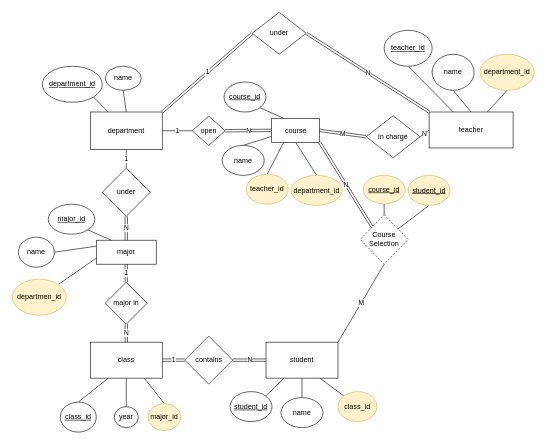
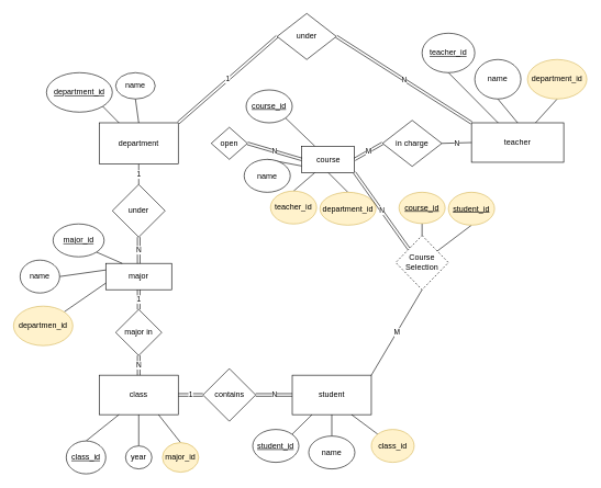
  <mxCell id="0" />
  <mxCell id="1" parent="0" />
  <mxCell id="2" value="student" style="rounded=0;whiteSpace=wrap;html=1;" parent="1" vertex="1"><mxGeometry x="443" y="570" width="120" height="60" as="geometry" /></mxCell>
  <mxCell id="3" value="teacher" style="rounded=0;whiteSpace=wrap;html=1;" parent="1" vertex="1"><mxGeometry x="715" y="186.25" width="140" height="60" as="geometry" /></mxCell>
  <mxCell id="4" value="class" style="rounded=0;whiteSpace=wrap;html=1;" parent="1" vertex="1"><mxGeometry x="150" y="570" width="120" height="60" as="geometry" /></mxCell>
  <mxCell id="5" style="edgeStyle=none;rounded=0;orthogonalLoop=1;jettySize=auto;html=1;exitX=1;exitY=0;exitDx=0;exitDy=0;entryX=0.25;entryY=1;entryDx=0;entryDy=0;endArrow=none;endFill=0;" parent="1" source="6" target="2" edge="1"><mxGeometry relative="1" as="geometry" /></mxCell>
  <mxCell id="6" value="student_id" style="ellipse;whiteSpace=wrap;html=1;fontStyle=4;" parent="1" vertex="1"><mxGeometry x="383" y="652.5" width="70" height="50" as="geometry" /></mxCell>
  <mxCell id="7" style="edgeStyle=none;rounded=0;orthogonalLoop=1;jettySize=auto;html=1;exitX=0.5;exitY=0;exitDx=0;exitDy=0;entryX=0.5;entryY=1;entryDx=0;entryDy=0;endArrow=none;endFill=0;" parent="1" source="8" target="2" edge="1"><mxGeometry relative="1" as="geometry" /></mxCell>
  <mxCell id="8" value="name" style="ellipse;whiteSpace=wrap;html=1;" parent="1" vertex="1"><mxGeometry x="468" y="662.5" width="70" height="50" as="geometry" /></mxCell>
  <mxCell id="9" style="edgeStyle=none;rounded=0;orthogonalLoop=1;jettySize=auto;html=1;exitX=0;exitY=0;exitDx=0;exitDy=0;entryX=0.75;entryY=1;entryDx=0;entryDy=0;endArrow=none;endFill=0;" parent="1" source="10" target="2" edge="1"><mxGeometry relative="1" as="geometry" /></mxCell>
  <mxCell id="10" value="class_id" style="ellipse;whiteSpace=wrap;html=1;fillColor=#fff2cc;strokeColor=#d6b656;" parent="1" vertex="1"><mxGeometry x="563" y="652.5" width="65" height="50" as="geometry" /></mxCell>
  <mxCell id="11" style="edgeStyle=none;rounded=0;orthogonalLoop=1;jettySize=auto;html=1;exitX=0.5;exitY=1;exitDx=0;exitDy=0;endArrow=none;endFill=0;" parent="1" source="12" target="3" edge="1"><mxGeometry relative="1" as="geometry" /></mxCell>
  <mxCell id="12" value="teacher_id" style="ellipse;whiteSpace=wrap;html=1;fontStyle=4" parent="1" vertex="1"><mxGeometry x="640" y="50" width="80" height="60" as="geometry" /></mxCell>
  <mxCell id="13" style="edgeStyle=none;rounded=0;orthogonalLoop=1;jettySize=auto;html=1;exitX=0.5;exitY=1;exitDx=0;exitDy=0;entryX=0.5;entryY=0;entryDx=0;entryDy=0;endArrow=none;endFill=0;" parent="1" source="14" target="3" edge="1"><mxGeometry relative="1" as="geometry" /></mxCell>
  <mxCell id="14" value="name" style="ellipse;whiteSpace=wrap;html=1;" parent="1" vertex="1"><mxGeometry x="720" y="90" width="70" height="60" as="geometry" /></mxCell>
  <mxCell id="15" style="edgeStyle=none;rounded=0;orthogonalLoop=1;jettySize=auto;html=1;exitX=0.5;exitY=1;exitDx=0;exitDy=0;endArrow=none;endFill=0;" parent="1" source="16" target="3" edge="1"><mxGeometry relative="1" as="geometry" /></mxCell>
  <mxCell id="16" value="department_id" style="ellipse;whiteSpace=wrap;html=1;fillColor=#fff2cc;strokeColor=#d6b656;" parent="1" vertex="1"><mxGeometry x="800" y="90" width="90" height="60" as="geometry" /></mxCell>
  <mxCell id="17" style="edgeStyle=none;rounded=0;orthogonalLoop=1;jettySize=auto;html=1;exitX=1;exitY=1;exitDx=0;exitDy=0;entryX=0.25;entryY=0;entryDx=0;entryDy=0;endArrow=none;endFill=0;" parent="1" source="18" target="36" edge="1"><mxGeometry relative="1" as="geometry" /></mxCell>
  <mxCell id="18" value="course_id" style="ellipse;whiteSpace=wrap;html=1;fontStyle=4;" parent="1" vertex="1"><mxGeometry x="373" y="136.25" width="70" height="50" as="geometry" /></mxCell>
  <mxCell id="19" style="edgeStyle=none;rounded=0;orthogonalLoop=1;jettySize=auto;html=1;exitX=0.5;exitY=0;exitDx=0;exitDy=0;entryX=0;entryY=0.75;entryDx=0;entryDy=0;endArrow=none;endFill=0;" parent="1" source="20" target="36" edge="1"><mxGeometry relative="1" as="geometry" /></mxCell>
  <mxCell id="20" value="name" style="ellipse;whiteSpace=wrap;html=1;" parent="1" vertex="1"><mxGeometry x="370" y="241.87" width="70" height="50" as="geometry" /></mxCell>
  <mxCell id="21" style="edgeStyle=none;rounded=0;orthogonalLoop=1;jettySize=auto;html=1;exitX=0.5;exitY=0;exitDx=0;exitDy=0;entryX=0.25;entryY=1;entryDx=0;entryDy=0;endArrow=none;endFill=0;" parent="1" source="22" target="36" edge="1"><mxGeometry relative="1" as="geometry" /></mxCell>
  <mxCell id="22" value="teacher_id" style="ellipse;whiteSpace=wrap;html=1;fontStyle=0;fillColor=#fff2cc;strokeColor=#d6b656;" parent="1" vertex="1"><mxGeometry x="410" y="290" width="70" height="50" as="geometry" /></mxCell>
  <mxCell id="23" style="edgeStyle=none;rounded=0;orthogonalLoop=1;jettySize=auto;html=1;exitX=0.5;exitY=0;exitDx=0;exitDy=0;entryX=0.25;entryY=1;entryDx=0;entryDy=0;endArrow=none;endFill=0;" parent="1" source="24" target="4" edge="1"><mxGeometry relative="1" as="geometry" /></mxCell>
  <mxCell id="24" value="class_id" style="ellipse;whiteSpace=wrap;html=1;fontStyle=4" parent="1" vertex="1"><mxGeometry x="100" y="670" width="60" height="50" as="geometry" /></mxCell>
  <mxCell id="25" style="edgeStyle=none;rounded=0;orthogonalLoop=1;jettySize=auto;html=1;exitX=0.5;exitY=0;exitDx=0;exitDy=0;entryX=0.5;entryY=1;entryDx=0;entryDy=0;endArrow=none;endFill=0;" parent="1" source="26" target="4" edge="1"><mxGeometry relative="1" as="geometry" /></mxCell>
  <mxCell id="26" value="year" style="ellipse;whiteSpace=wrap;html=1;" parent="1" vertex="1"><mxGeometry x="190" y="677.5" width="40" height="35" as="geometry" /></mxCell>
  <mxCell id="27" style="edgeStyle=none;rounded=0;orthogonalLoop=1;jettySize=auto;html=1;exitX=0.5;exitY=0;exitDx=0;exitDy=0;entryX=0.75;entryY=1;entryDx=0;entryDy=0;endArrow=none;endFill=0;" parent="1" source="28" target="4" edge="1"><mxGeometry relative="1" as="geometry" /></mxCell>
  <mxCell id="28" value="major_id" style="ellipse;whiteSpace=wrap;html=1;fillColor=#fff2cc;strokeColor=#d6b656;" parent="1" vertex="1"><mxGeometry x="246" y="672.5" width="55" height="45" as="geometry" /></mxCell>
  <mxCell id="29" value="1" style="edgeStyle=none;rounded=0;orthogonalLoop=1;jettySize=auto;html=1;exitX=0.5;exitY=1;exitDx=0;exitDy=0;entryX=0.5;entryY=0;entryDx=0;entryDy=0;endArrow=none;endFill=0;" parent="1" source="31" target="38" edge="1"><mxGeometry relative="1" as="geometry" /></mxCell>
  <mxCell id="30" value="1" style="rounded=0;orthogonalLoop=1;jettySize=auto;html=1;exitX=1;exitY=0;exitDx=0;exitDy=0;entryX=0;entryY=0.5;entryDx=0;entryDy=0;endArrow=none;endFill=0;shape=link;" edge="1" parent="1" source="31" target="68"><mxGeometry relative="1" as="geometry" /></mxCell>
  <mxCell id="31" value="department" style="rounded=0;whiteSpace=wrap;html=1;" parent="1" vertex="1"><mxGeometry x="150" y="186.25" width="120" height="62.5" as="geometry" /></mxCell>
  <mxCell id="32" style="edgeStyle=none;rounded=0;orthogonalLoop=1;jettySize=auto;html=1;exitX=0.5;exitY=0;exitDx=0;exitDy=0;entryX=0.5;entryY=1;entryDx=0;entryDy=0;endArrow=none;endFill=0;" parent="1" source="33" target="36" edge="1"><mxGeometry relative="1" as="geometry" /></mxCell>
  <mxCell id="33" value="department_id" style="ellipse;whiteSpace=wrap;html=1;fillColor=#fff2cc;strokeColor=#d6b656;" parent="1" vertex="1"><mxGeometry x="485" y="291.87" width="85" height="50" as="geometry" /></mxCell>
  <mxCell id="34" value="major" style="rounded=0;whiteSpace=wrap;html=1;" parent="1" vertex="1"><mxGeometry x="160" y="400" width="100" height="40" as="geometry" /></mxCell>
  <mxCell id="35" value="N" style="edgeStyle=none;rounded=0;orthogonalLoop=1;jettySize=auto;html=1;exitX=1;exitY=1;exitDx=0;exitDy=0;entryX=0;entryY=0;entryDx=0;entryDy=0;endArrow=none;endFill=0;shape=link;" parent="1" source="36" target="51" edge="1"><mxGeometry relative="1" as="geometry" /></mxCell>
- <mxCell id="36" value="course" style="rounded=0;whiteSpace=wrap;html=1;" parent="1" vertex="1"><mxGeometry x="452.5" y="196.88" width="80" height="40" as="geometry" /></mxCell>
+ <mxCell id="36" value="course" style="rounded=0;whiteSpace=wrap;html=1;" parent="1" vertex="1"><mxGeometry x="457.5" y="221.88" width="80" height="40" as="geometry" /></mxCell>
  <mxCell id="37" value="N" style="edgeStyle=none;shape=link;rounded=0;orthogonalLoop=1;jettySize=auto;html=1;exitX=0.5;exitY=1;exitDx=0;exitDy=0;entryX=0.5;entryY=0;entryDx=0;entryDy=0;endArrow=none;endFill=0;" edge="1" parent="1" source="38" target="34"><mxGeometry relative="1" as="geometry" /></mxCell>
  <mxCell id="38" value="under" style="rhombus;whiteSpace=wrap;html=1;" parent="1" vertex="1"><mxGeometry x="170" y="280" width="80" height="80" as="geometry" /></mxCell>
- <mxCell id="39" value="1" style="edgeStyle=none;rounded=0;orthogonalLoop=1;jettySize=auto;html=1;exitX=0;exitY=0.5;exitDx=0;exitDy=0;entryX=1;entryY=0.5;entryDx=0;entryDy=0;endArrow=none;endFill=0;" parent="1" source="41" target="31" edge="1"><mxGeometry relative="1" as="geometry" /></mxCell>
  <mxCell id="40" value="N" style="edgeStyle=none;rounded=0;orthogonalLoop=1;jettySize=auto;html=1;exitX=1;exitY=0.5;exitDx=0;exitDy=0;entryX=0;entryY=0.5;entryDx=0;entryDy=0;endArrow=none;endFill=0;shape=link;" parent="1" source="41" target="36" edge="1"><mxGeometry relative="1" as="geometry" /></mxCell>
  <mxCell id="41" value="open" style="rhombus;whiteSpace=wrap;html=1;" parent="1" vertex="1"><mxGeometry x="320" y="193.12" width="55" height="48.75" as="geometry" /></mxCell>
  <mxCell id="42" value="N" style="edgeStyle=none;rounded=0;orthogonalLoop=1;jettySize=auto;html=1;exitX=1;exitY=0.5;exitDx=0;exitDy=0;entryX=0;entryY=0.5;entryDx=0;entryDy=0;endArrow=none;endFill=0;" parent="1" source="44" target="3" edge="1"><mxGeometry relative="1" as="geometry" /></mxCell>
  <mxCell id="43" value="M" style="edgeStyle=none;rounded=0;orthogonalLoop=1;jettySize=auto;html=1;exitX=0;exitY=0.5;exitDx=0;exitDy=0;entryX=1;entryY=0.5;entryDx=0;entryDy=0;endArrow=none;endFill=0;shape=link;" parent="1" source="44" target="36" edge="1"><mxGeometry relative="1" as="geometry" /></mxCell>
- <mxCell id="44" value="in charge" style="rhombus;whiteSpace=wrap;html=1;" parent="1" vertex="1"><mxGeometry x="610" y="192.5" width="90" height="70" as="geometry" /></mxCell>
+ <mxCell id="44" value="in charge" style="rhombus;whiteSpace=wrap;html=1;" parent="1" vertex="1"><mxGeometry x="580" y="182.5" width="90" height="70" as="geometry" /></mxCell>
  <mxCell id="45" value="1" style="edgeStyle=none;rounded=0;orthogonalLoop=1;jettySize=auto;html=1;exitX=0.5;exitY=0;exitDx=0;exitDy=0;entryX=0.5;entryY=1;entryDx=0;entryDy=0;endArrow=none;endFill=0;shape=link;" parent="1" source="47" target="34" edge="1"><mxGeometry relative="1" as="geometry" /></mxCell>
  <mxCell id="46" value="N" style="edgeStyle=none;rounded=0;orthogonalLoop=1;jettySize=auto;html=1;exitX=0.5;exitY=1;exitDx=0;exitDy=0;entryX=0.5;entryY=0;entryDx=0;entryDy=0;endArrow=none;endFill=0;shape=link;" parent="1" source="47" target="4" edge="1"><mxGeometry relative="1" as="geometry" /></mxCell>
  <mxCell id="47" value="major in" style="rhombus;whiteSpace=wrap;html=1;" parent="1" vertex="1"><mxGeometry x="175" y="470" width="70" height="70" as="geometry" /></mxCell>
  <mxCell id="48" value="1" style="edgeStyle=none;rounded=0;orthogonalLoop=1;jettySize=auto;html=1;exitX=0;exitY=0.5;exitDx=0;exitDy=0;entryX=1;entryY=0.5;entryDx=0;entryDy=0;endArrow=none;endFill=0;shape=link;" parent="1" source="50" target="4" edge="1"><mxGeometry relative="1" as="geometry" /></mxCell>
  <mxCell id="49" value="N" style="edgeStyle=none;rounded=0;orthogonalLoop=1;jettySize=auto;html=1;exitX=1;exitY=0.5;exitDx=0;exitDy=0;entryX=0;entryY=0.5;entryDx=0;entryDy=0;endArrow=none;endFill=0;shape=link;" parent="1" source="50" target="2" edge="1"><mxGeometry relative="1" as="geometry" /></mxCell>
  <mxCell id="50" value="contains" style="rhombus;whiteSpace=wrap;html=1;" parent="1" vertex="1"><mxGeometry x="307.5" y="560" width="80" height="80" as="geometry" /></mxCell>
  <mxCell id="51" value="Course Selection" style="rhombus;whiteSpace=wrap;html=1;dashed=1;" parent="1" vertex="1"><mxGeometry x="600" y="357.5" width="80" height="82.5" as="geometry" /></mxCell>
  <mxCell id="52" style="edgeStyle=none;rounded=0;orthogonalLoop=1;jettySize=auto;html=1;exitX=0.5;exitY=1;exitDx=0;exitDy=0;endArrow=none;endFill=0;" parent="1" source="53" target="51" edge="1"><mxGeometry relative="1" as="geometry"><mxPoint x="692.5" y="440" as="targetPoint" /></mxGeometry></mxCell>
  <mxCell id="53" value="student_id" style="ellipse;whiteSpace=wrap;html=1;fillColor=#fff2cc;strokeColor=#d6b656;fontStyle=4" parent="1" vertex="1"><mxGeometry x="680" y="291.87" width="70" height="50" as="geometry" /></mxCell>
  <mxCell id="54" style="edgeStyle=none;rounded=0;orthogonalLoop=1;jettySize=auto;html=1;exitX=0.5;exitY=1;exitDx=0;exitDy=0;endArrow=none;endFill=0;entryX=0.5;entryY=0;entryDx=0;entryDy=0;" parent="1" source="55" target="51" edge="1"><mxGeometry relative="1" as="geometry"><mxPoint x="640" y="355" as="targetPoint" /></mxGeometry></mxCell>
  <mxCell id="55" value="course_id" style="ellipse;whiteSpace=wrap;html=1;fillColor=#fff2cc;strokeColor=#d6b656;fontStyle=4" parent="1" vertex="1"><mxGeometry x="605" y="291.87" width="70" height="47.5" as="geometry" /></mxCell>
  <mxCell id="56" style="edgeStyle=none;rounded=0;orthogonalLoop=1;jettySize=auto;html=1;exitX=1;exitY=1;exitDx=0;exitDy=0;entryX=0.25;entryY=0;entryDx=0;entryDy=0;endArrow=none;endFill=0;" parent="1" source="57" target="31" edge="1"><mxGeometry relative="1" as="geometry" /></mxCell>
  <mxCell id="57" value="department_id" style="ellipse;whiteSpace=wrap;html=1;fontStyle=4" parent="1" vertex="1"><mxGeometry x="70" y="110" width="100" height="60" as="geometry" /></mxCell>
  <mxCell id="58" style="edgeStyle=none;rounded=0;orthogonalLoop=1;jettySize=auto;html=1;exitX=0.5;exitY=1;exitDx=0;exitDy=0;entryX=0.5;entryY=0;entryDx=0;entryDy=0;endArrow=none;endFill=0;" parent="1" source="59" target="31" edge="1"><mxGeometry relative="1" as="geometry" /></mxCell>
  <mxCell id="59" value="name" style="ellipse;whiteSpace=wrap;html=1;" parent="1" vertex="1"><mxGeometry x="175" y="110" width="60" height="40" as="geometry" /></mxCell>
  <mxCell id="60" style="edgeStyle=none;rounded=0;orthogonalLoop=1;jettySize=auto;html=1;exitX=1;exitY=1;exitDx=0;exitDy=0;entryX=0.25;entryY=0;entryDx=0;entryDy=0;endArrow=none;endFill=0;" parent="1" source="61" target="34" edge="1"><mxGeometry relative="1" as="geometry" /></mxCell>
  <mxCell id="61" value="major_id" style="ellipse;whiteSpace=wrap;html=1;fontStyle=4" parent="1" vertex="1"><mxGeometry y="340" width="77.5" height="50" as="geometry" x="80" /></mxCell>
  <mxCell id="62" style="edgeStyle=none;rounded=0;orthogonalLoop=1;jettySize=auto;html=1;exitX=1;exitY=0.5;exitDx=0;exitDy=0;entryX=0;entryY=0.25;entryDx=0;entryDy=0;endArrow=none;endFill=0;" parent="1" source="63" target="34" edge="1"><mxGeometry relative="1" as="geometry" /></mxCell>
  <mxCell id="63" value="name" style="ellipse;whiteSpace=wrap;html=1;" parent="1" vertex="1"><mxGeometry x="30" y="395" width="60" height="50" as="geometry" /></mxCell>
  <mxCell id="64" style="edgeStyle=none;rounded=0;orthogonalLoop=1;jettySize=auto;html=1;exitX=1;exitY=0;exitDx=0;exitDy=0;entryX=0;entryY=0.75;entryDx=0;entryDy=0;endArrow=none;endFill=0;" parent="1" source="65" target="34" edge="1"><mxGeometry relative="1" as="geometry" /></mxCell>
  <mxCell id="65" value="departmen_id" style="ellipse;whiteSpace=wrap;html=1;fillColor=#fff2cc;strokeColor=#d6b656;" parent="1" vertex="1"><mxGeometry x="20" y="465" width="90" height="60" as="geometry" /></mxCell>
  <mxCell id="66" value="M" style="endArrow=none;html=1;rounded=0;entryX=0.5;entryY=1;entryDx=0;entryDy=0;exitX=1;exitY=0;exitDx=0;exitDy=0;" edge="1" parent="1" source="2" target="51"><mxGeometry relative="1" as="geometry"><mxPoint x="468" y="470" as="sourcePoint" /><mxPoint x="628" y="470" as="targetPoint" /></mxGeometry></mxCell>
  <mxCell id="67" value="N" style="edgeStyle=none;rounded=0;orthogonalLoop=1;jettySize=auto;html=1;exitX=1;exitY=0.5;exitDx=0;exitDy=0;entryX=0;entryY=0;entryDx=0;entryDy=0;endArrow=none;endFill=0;shape=link;" edge="1" parent="1" source="68" target="3"><mxGeometry relative="1" as="geometry" /></mxCell>
  <mxCell id="68" value="under" style="rhombus;whiteSpace=wrap;html=1;" vertex="1" parent="1"><mxGeometry x="420" y="20" width="90" height="70" as="geometry" /></mxCell>
